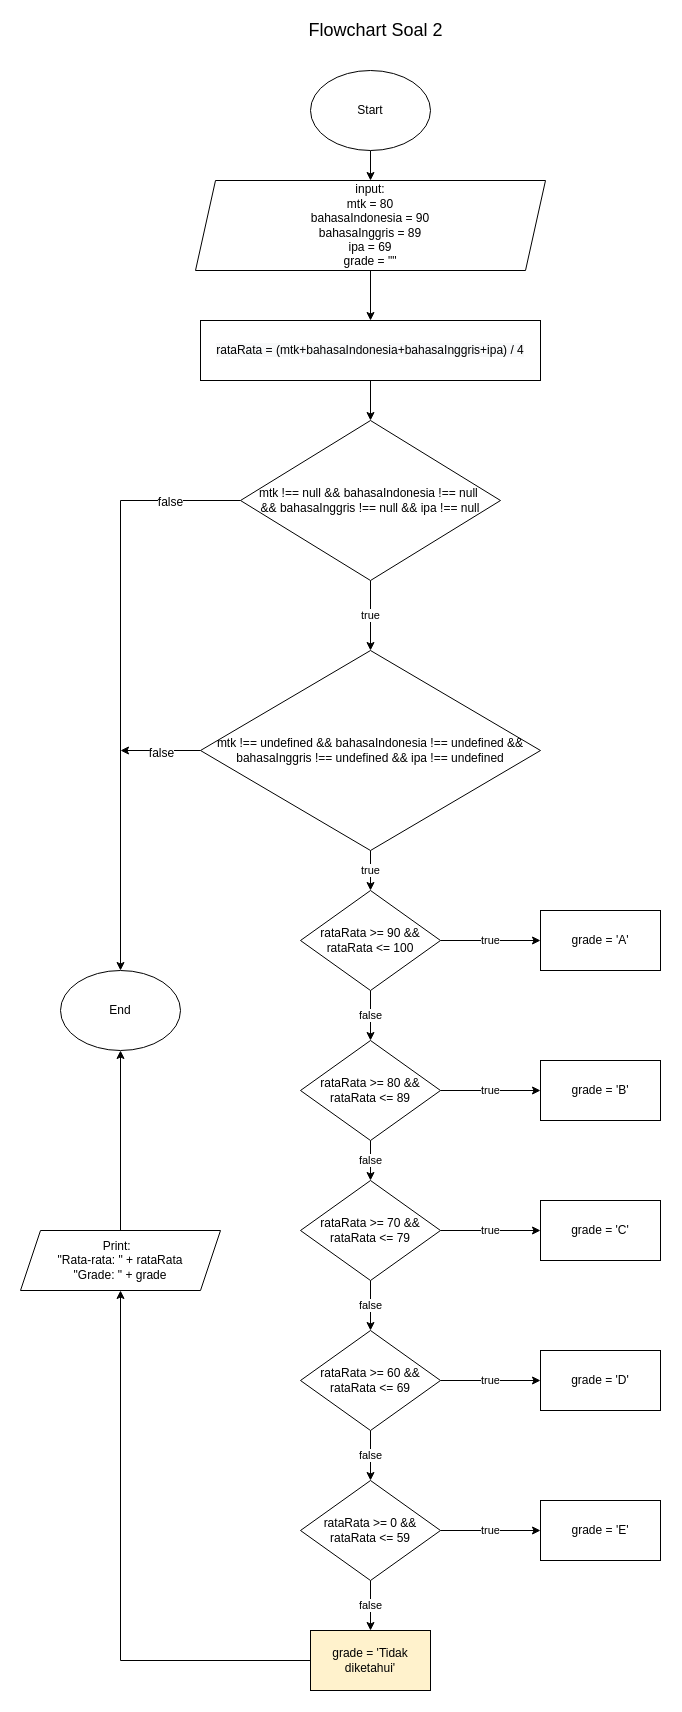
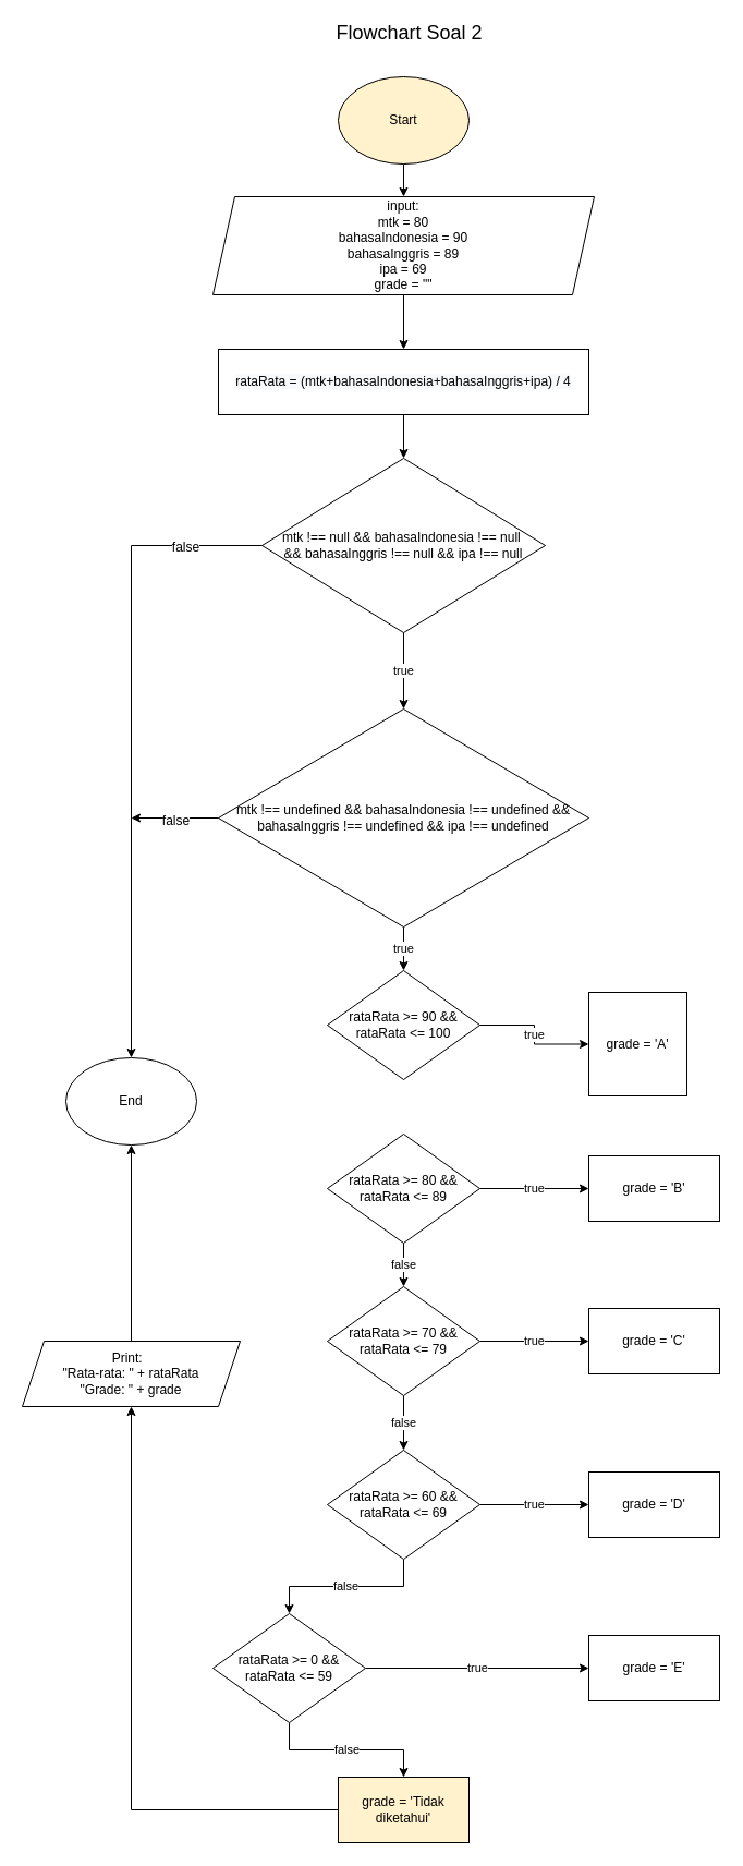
  <mxCell id="0" />
  <mxCell id="1" parent="0" />
  <mxCell id="2" value="" style="edgeStyle=orthogonalEdgeStyle;rounded=0;orthogonalLoop=1;jettySize=auto;html=1;" parent="1" source="3" target="6" edge="1"><mxGeometry relative="1" as="geometry" /></mxCell>
- <mxCell id="3" value="Start" style="ellipse;whiteSpace=wrap;html=1;" parent="1" vertex="1"><mxGeometry x="310" y="70" width="120" height="80" as="geometry" /></mxCell>
+ <mxCell id="3" value="Start" style="ellipse;whiteSpace=wrap;html=1;fillColor=#fff2cc;" parent="1" vertex="1"><mxGeometry x="310" y="70" width="120" height="80" as="geometry" /></mxCell>
  <mxCell id="4" value="&lt;font style=&quot;font-size: 18px&quot;&gt;Flowchart Soal 2&lt;/font&gt;" style="text;html=1;align=center;verticalAlign=middle;resizable=0;points=[];autosize=1;strokeColor=none;fillColor=none;" parent="1" vertex="1"><mxGeometry x="300" y="20" width="150" height="20" as="geometry" /></mxCell>
  <mxCell id="5" value="" style="edgeStyle=orthogonalEdgeStyle;rounded=0;orthogonalLoop=1;jettySize=auto;html=1;" parent="1" source="6" target="36" edge="1"><mxGeometry relative="1" as="geometry" /></mxCell>
  <mxCell id="6" value="input:&lt;br&gt;mtk = 80&lt;br&gt;bahasaIndonesia = 90&lt;br&gt;bahasaInggris = 89&lt;br&gt;ipa = 69&lt;br&gt;grade = &quot;&quot;" style="shape=parallelogram;perimeter=parallelogramPerimeter;whiteSpace=wrap;html=1;fixedSize=1;" parent="1" vertex="1"><mxGeometry x="195" y="180" width="350" height="90" as="geometry" /></mxCell>
  <mxCell id="7" value="true" style="edgeStyle=orthogonalEdgeStyle;rounded=0;orthogonalLoop=1;jettySize=auto;html=1;" parent="1" source="9" target="12" edge="1"><mxGeometry relative="1" as="geometry" /></mxCell>
  <mxCell id="8" value="&lt;font style=&quot;font-size: 12px&quot;&gt;false&lt;/font&gt;" style="edgeStyle=orthogonalEdgeStyle;rounded=0;orthogonalLoop=1;jettySize=auto;html=1;fontSize=18;entryX=0.5;entryY=0;entryDx=0;entryDy=0;" parent="1" source="9" target="39" edge="1"><mxGeometry x="-0.763" relative="1" as="geometry"><mxPoint x="110" y="1120" as="targetPoint" /><mxPoint as="offset" /></mxGeometry></mxCell>
  <mxCell id="9" value="mtk !== null &amp;amp;&amp;amp; bahasaIndonesia !== null&amp;nbsp;&lt;br&gt;&amp;amp;&amp;amp; bahasaInggris !== null &amp;amp;&amp;amp; ipa !== null" style="rhombus;whiteSpace=wrap;html=1;" parent="1" vertex="1"><mxGeometry x="240" y="420" width="260" height="160" as="geometry" /></mxCell>
  <mxCell id="10" value="true" style="edgeStyle=orthogonalEdgeStyle;rounded=0;orthogonalLoop=1;jettySize=auto;html=1;" parent="1" source="12" target="15" edge="1"><mxGeometry relative="1" as="geometry" /></mxCell>
  <mxCell id="11" value="&lt;font style=&quot;font-size: 12px&quot;&gt;false&lt;/font&gt;" style="edgeStyle=orthogonalEdgeStyle;rounded=0;orthogonalLoop=1;jettySize=auto;html=1;fontSize=18;" parent="1" source="12" edge="1"><mxGeometry relative="1" as="geometry"><mxPoint x="120" y="750" as="targetPoint" /></mxGeometry></mxCell>
  <mxCell id="12" value="mtk !== undefined &amp;amp;&amp;amp; bahasaIndonesia !== undefined &amp;amp;&amp;amp; bahasaInggris !== undefined &amp;amp;&amp;amp; ipa !== undefined" style="rhombus;whiteSpace=wrap;html=1;" parent="1" vertex="1"><mxGeometry x="200" y="650" width="340" height="200" as="geometry" /></mxCell>
  <mxCell id="13" value="true" style="edgeStyle=orthogonalEdgeStyle;rounded=0;orthogonalLoop=1;jettySize=auto;html=1;" parent="1" source="15" target="16" edge="1"><mxGeometry relative="1" as="geometry"><mxPoint as="offset" /></mxGeometry></mxCell>
- <mxCell id="14" value="false" style="edgeStyle=orthogonalEdgeStyle;rounded=0;orthogonalLoop=1;jettySize=auto;html=1;" parent="1" source="15" target="19" edge="1"><mxGeometry relative="1" as="geometry" /></mxCell>
  <mxCell id="15" value="rataRata &amp;gt;= 90 &amp;amp;&amp;amp; rataRata &amp;lt;= 100" style="rhombus;whiteSpace=wrap;html=1;" parent="1" vertex="1"><mxGeometry x="300" y="890" width="140" height="100" as="geometry" /></mxCell>
- <mxCell id="16" value="grade = 'A'" style="rounded=0;whiteSpace=wrap;html=1;" parent="1" vertex="1"><mxGeometry x="540" y="910" width="120" height="60" as="geometry" /></mxCell>
+ <mxCell id="16" value="grade = 'A'" style="rounded=0;whiteSpace=wrap;html=1;" parent="1" vertex="1"><mxGeometry x="540" y="910" width="90" height="95" as="geometry" /></mxCell>
  <mxCell id="17" value="false" style="edgeStyle=orthogonalEdgeStyle;rounded=0;orthogonalLoop=1;jettySize=auto;html=1;" parent="1" source="19" target="22" edge="1"><mxGeometry relative="1" as="geometry" /></mxCell>
  <mxCell id="18" value="true" style="edgeStyle=orthogonalEdgeStyle;rounded=0;orthogonalLoop=1;jettySize=auto;html=1;" parent="1" source="19" target="31" edge="1"><mxGeometry relative="1" as="geometry" /></mxCell>
  <mxCell id="19" value="rataRata &amp;gt;= 80 &amp;amp;&amp;amp; rataRata &amp;lt;= 89" style="rhombus;whiteSpace=wrap;html=1;" parent="1" vertex="1"><mxGeometry x="300" y="1040" width="140" height="100" as="geometry" /></mxCell>
  <mxCell id="20" value="false" style="edgeStyle=orthogonalEdgeStyle;rounded=0;orthogonalLoop=1;jettySize=auto;html=1;" parent="1" source="22" target="25" edge="1"><mxGeometry relative="1" as="geometry" /></mxCell>
  <mxCell id="21" value="true" style="edgeStyle=orthogonalEdgeStyle;rounded=0;orthogonalLoop=1;jettySize=auto;html=1;" parent="1" source="22" target="32" edge="1"><mxGeometry relative="1" as="geometry" /></mxCell>
  <mxCell id="22" value="rataRata &amp;gt;= 70 &amp;amp;&amp;amp; rataRata &amp;lt;= 79" style="rhombus;whiteSpace=wrap;html=1;" parent="1" vertex="1"><mxGeometry x="300" y="1180" width="140" height="100" as="geometry" /></mxCell>
  <mxCell id="23" value="false" style="edgeStyle=orthogonalEdgeStyle;rounded=0;orthogonalLoop=1;jettySize=auto;html=1;" parent="1" source="25" target="28" edge="1"><mxGeometry relative="1" as="geometry" /></mxCell>
  <mxCell id="24" value="true" style="edgeStyle=orthogonalEdgeStyle;rounded=0;orthogonalLoop=1;jettySize=auto;html=1;" parent="1" source="25" target="33" edge="1"><mxGeometry relative="1" as="geometry" /></mxCell>
  <mxCell id="25" value="rataRata &amp;gt;= 60 &amp;amp;&amp;amp; rataRata &amp;lt;= 69" style="rhombus;whiteSpace=wrap;html=1;" parent="1" vertex="1"><mxGeometry x="300" y="1330" width="140" height="100" as="geometry" /></mxCell>
  <mxCell id="26" value="false" style="edgeStyle=orthogonalEdgeStyle;rounded=0;orthogonalLoop=1;jettySize=auto;html=1;" parent="1" source="28" target="30" edge="1"><mxGeometry relative="1" as="geometry" /></mxCell>
  <mxCell id="27" value="true" style="edgeStyle=orthogonalEdgeStyle;rounded=0;orthogonalLoop=1;jettySize=auto;html=1;" parent="1" source="28" target="34" edge="1"><mxGeometry relative="1" as="geometry" /></mxCell>
- <mxCell id="28" value="rataRata &amp;gt;= 0 &amp;amp;&amp;amp; rataRata &amp;lt;= 59" style="rhombus;whiteSpace=wrap;html=1;" parent="1" vertex="1"><mxGeometry x="300" y="1480" width="140" height="100" as="geometry" /></mxCell>
+ <mxCell id="28" value="rataRata &amp;gt;= 0 &amp;amp;&amp;amp; rataRata &amp;lt;= 59" style="rhombus;whiteSpace=wrap;html=1;" parent="1" vertex="1"><mxGeometry x="195" y="1480" width="140" height="100" as="geometry" /></mxCell>
  <mxCell id="29" value="" style="edgeStyle=orthogonalEdgeStyle;rounded=0;orthogonalLoop=1;jettySize=auto;html=1;fontSize=18;" parent="1" source="30" target="38" edge="1"><mxGeometry relative="1" as="geometry" /></mxCell>
  <mxCell id="30" value="grade = 'Tidak diketahui'" style="rounded=0;whiteSpace=wrap;html=1;fillColor=#fff2cc;" parent="1" vertex="1"><mxGeometry x="310" y="1630" width="120" height="60" as="geometry" /></mxCell>
  <mxCell id="31" value="grade = 'B'" style="rounded=0;whiteSpace=wrap;html=1;" parent="1" vertex="1"><mxGeometry x="540" y="1060" width="120" height="60" as="geometry" /></mxCell>
  <mxCell id="32" value="grade = 'C'" style="rounded=0;whiteSpace=wrap;html=1;" parent="1" vertex="1"><mxGeometry x="540" y="1200" width="120" height="60" as="geometry" /></mxCell>
  <mxCell id="33" value="grade = 'D'" style="rounded=0;whiteSpace=wrap;html=1;" parent="1" vertex="1"><mxGeometry x="540" y="1350" width="120" height="60" as="geometry" /></mxCell>
  <mxCell id="34" value="grade = 'E'" style="rounded=0;whiteSpace=wrap;html=1;" parent="1" vertex="1"><mxGeometry x="540" y="1500" width="120" height="60" as="geometry" /></mxCell>
  <mxCell id="35" value="" style="edgeStyle=orthogonalEdgeStyle;rounded=0;orthogonalLoop=1;jettySize=auto;html=1;" parent="1" source="36" target="9" edge="1"><mxGeometry relative="1" as="geometry" /></mxCell>
  <mxCell id="36" value="&#10;&#10;&lt;span style=&quot;color: rgb(0, 0, 0); font-family: helvetica; font-size: 12px; font-style: normal; font-weight: 400; letter-spacing: normal; text-align: center; text-indent: 0px; text-transform: none; word-spacing: 0px; background-color: rgb(248, 249, 250); display: inline; float: none;&quot;&gt;rataRata = (mtk+bahasaIndonesia+bahasaInggris+ipa) / 4&lt;/span&gt;&#10;&#10;" style="rounded=0;whiteSpace=wrap;html=1;" parent="1" vertex="1"><mxGeometry x="200" y="320" width="340" height="60" as="geometry" /></mxCell>
  <mxCell id="37" value="" style="edgeStyle=orthogonalEdgeStyle;rounded=0;orthogonalLoop=1;jettySize=auto;html=1;fontSize=18;" parent="1" source="38" target="39" edge="1"><mxGeometry relative="1" as="geometry" /></mxCell>
  <mxCell id="38" value="Print:&amp;nbsp;&amp;nbsp;&lt;br&gt;&quot;Rata-rata: &quot; + rataRata&lt;br&gt;&quot;Grade: &quot; + grade" style="shape=parallelogram;perimeter=parallelogramPerimeter;whiteSpace=wrap;html=1;fixedSize=1;" parent="1" vertex="1"><mxGeometry x="20" y="1230" width="200" height="60" as="geometry" /></mxCell>
  <mxCell id="39" value="End" style="ellipse;whiteSpace=wrap;html=1;" parent="1" vertex="1"><mxGeometry x="60" y="970" width="120" height="80" as="geometry" /></mxCell>
